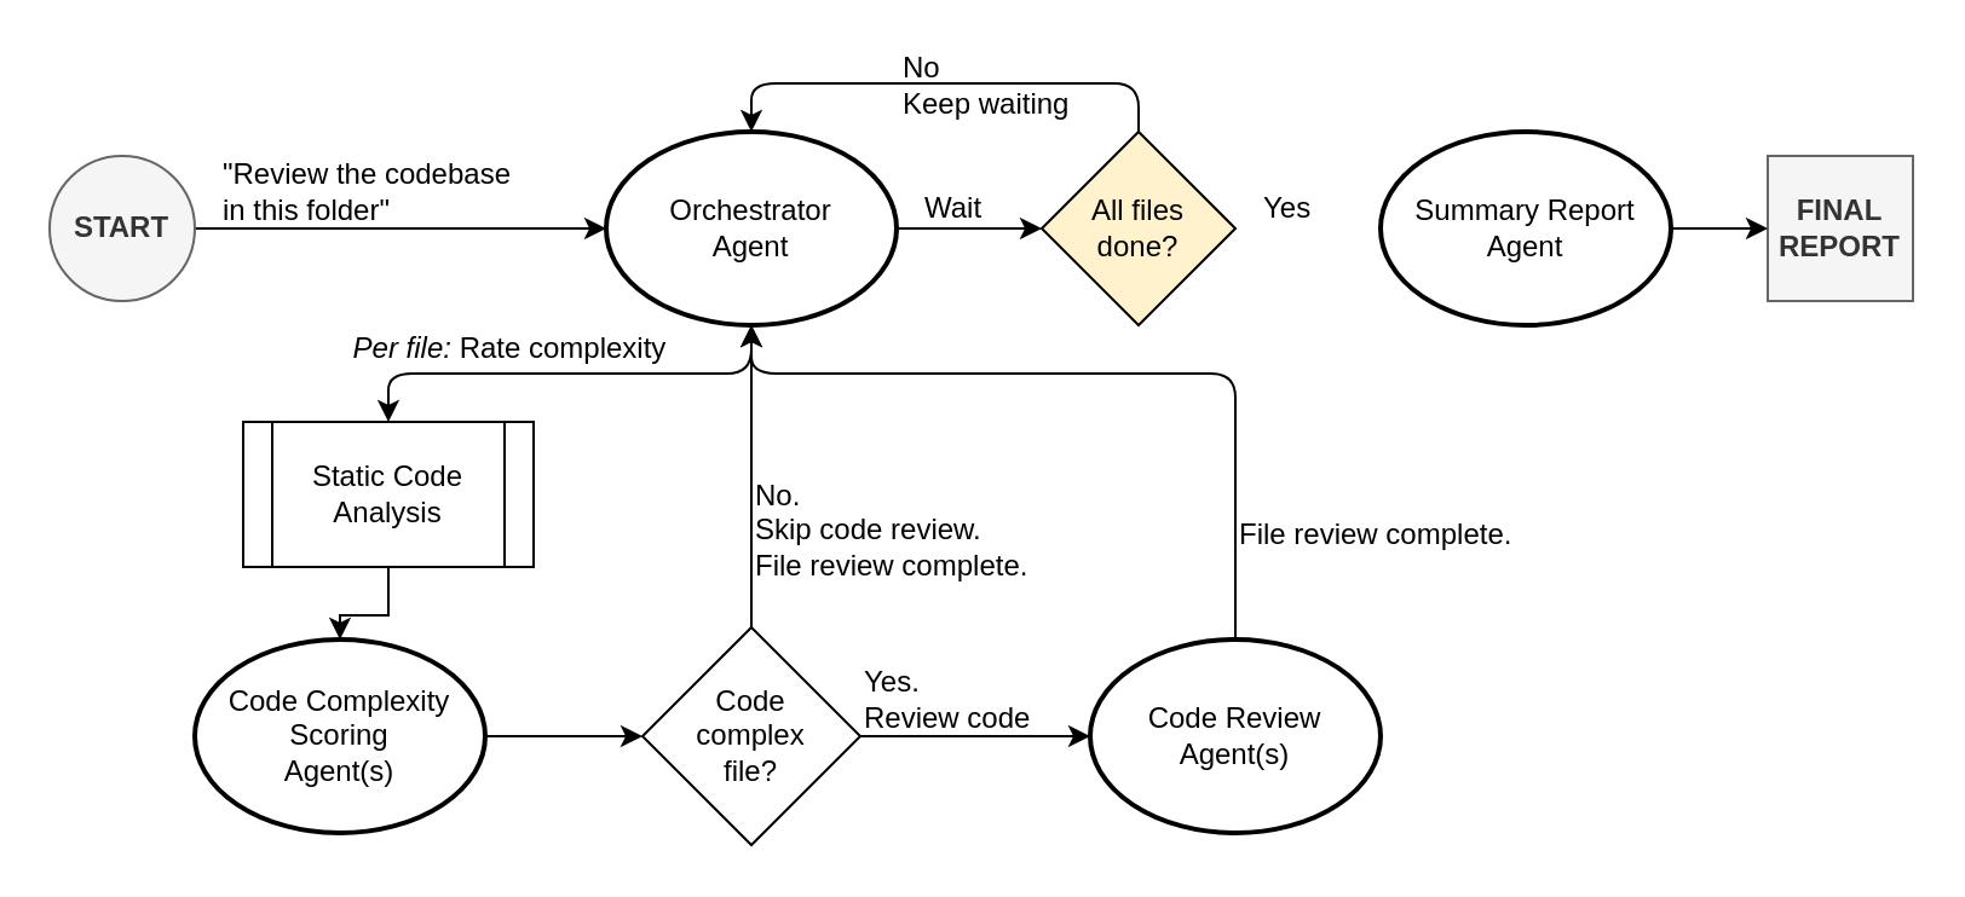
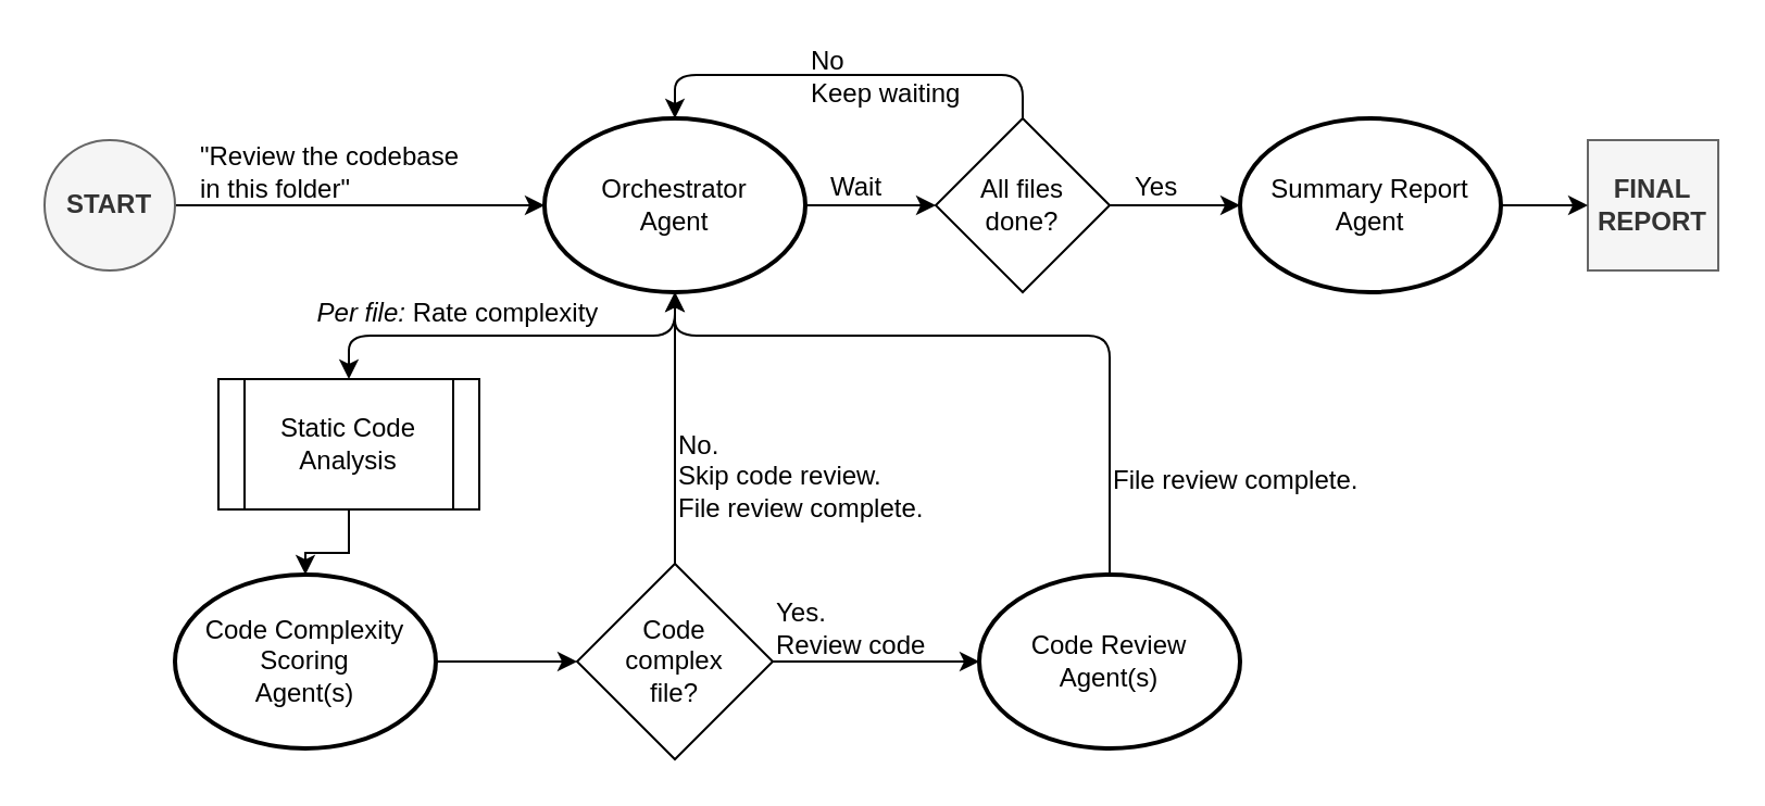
  <mxCell id="0" />
  <mxCell id="1" parent="0" />
  <mxCell id="2" style="edgeStyle=orthogonalEdgeStyle;rounded=0;orthogonalLoop=1;jettySize=auto;html=1;entryX=0;entryY=0.5;entryDx=0;entryDy=0;" edge="1" parent="1" source="3" target="7"><mxGeometry relative="1" as="geometry" /></mxCell>
  <mxCell id="3" value="&lt;b&gt;START&lt;/b&gt;" style="ellipse;whiteSpace=wrap;html=1;aspect=fixed;fillColor=#f5f5f5;fontColor=#333333;strokeColor=#666666;" vertex="1" parent="1"><mxGeometry x="20" y="64" width="60" height="60" as="geometry" /></mxCell>
  <mxCell id="4" value="&lt;b&gt;FINAL&lt;br&gt;REPORT&lt;/b&gt;" style="whiteSpace=wrap;html=1;aspect=fixed;fillColor=#f5f5f5;fontColor=#333333;strokeColor=#666666;rounded=0;" vertex="1" parent="1"><mxGeometry x="730" y="64" width="60" height="60" as="geometry" /></mxCell>
  <mxCell id="5" style="edgeStyle=orthogonalEdgeStyle;rounded=1;orthogonalLoop=1;jettySize=auto;html=1;exitX=0.5;exitY=1;exitDx=0;exitDy=0;curved=0;" edge="1" parent="1" source="7" target="18"><mxGeometry relative="1" as="geometry" /></mxCell>
  <mxCell id="6" style="edgeStyle=orthogonalEdgeStyle;rounded=0;orthogonalLoop=1;jettySize=auto;html=1;exitX=1;exitY=0.5;exitDx=0;exitDy=0;entryX=0;entryY=0.5;entryDx=0;entryDy=0;" edge="1" parent="1" source="7" target="23"><mxGeometry relative="1" as="geometry" /></mxCell>
  <mxCell id="7" value="Orchestrator&lt;br&gt;Agent" style="ellipse;whiteSpace=wrap;html=1;strokeWidth=2;" vertex="1" parent="1"><mxGeometry x="250" y="54" width="120" height="80" as="geometry" /></mxCell>
  <mxCell id="8" style="edgeStyle=orthogonalEdgeStyle;rounded=0;orthogonalLoop=1;jettySize=auto;html=1;exitX=1;exitY=0.5;exitDx=0;exitDy=0;entryX=0;entryY=0.5;entryDx=0;entryDy=0;" edge="1" parent="1" source="9" target="16"><mxGeometry relative="1" as="geometry" /></mxCell>
  <mxCell id="9" value="Code Complexity Scoring&lt;br&gt;Agent(s)" style="ellipse;whiteSpace=wrap;html=1;strokeWidth=2;" vertex="1" parent="1"><mxGeometry x="80" y="264" width="120" height="80" as="geometry" /></mxCell>
  <mxCell id="10" style="edgeStyle=orthogonalEdgeStyle;rounded=1;orthogonalLoop=1;jettySize=auto;html=1;exitX=0.5;exitY=0;exitDx=0;exitDy=0;curved=0;" edge="1" parent="1" source="11"><mxGeometry relative="1" as="geometry"><mxPoint x="310" y="134" as="targetPoint" /><Array as="points"><mxPoint x="510" y="154" /><mxPoint x="310" y="154" /></Array></mxGeometry></mxCell>
  <mxCell id="11" value="Code Review&lt;br&gt;Agent(s)" style="ellipse;whiteSpace=wrap;html=1;strokeWidth=2;" vertex="1" parent="1"><mxGeometry x="450" y="264" width="120" height="80" as="geometry" /></mxCell>
  <mxCell id="12" style="edgeStyle=orthogonalEdgeStyle;rounded=0;orthogonalLoop=1;jettySize=auto;html=1;exitX=1;exitY=0.5;exitDx=0;exitDy=0;entryX=0;entryY=0.5;entryDx=0;entryDy=0;" edge="1" parent="1" source="13" target="4"><mxGeometry relative="1" as="geometry" /></mxCell>
  <mxCell id="13" value="Summary Report Agent" style="ellipse;whiteSpace=wrap;html=1;strokeWidth=2;" vertex="1" parent="1"><mxGeometry x="570" y="54" width="120" height="80" as="geometry" /></mxCell>
  <mxCell id="14" style="edgeStyle=orthogonalEdgeStyle;rounded=0;orthogonalLoop=1;jettySize=auto;html=1;exitX=1;exitY=0.5;exitDx=0;exitDy=0;entryX=0;entryY=0.5;entryDx=0;entryDy=0;" edge="1" parent="1" source="16" target="11"><mxGeometry relative="1" as="geometry" /></mxCell>
  <mxCell id="15" style="edgeStyle=orthogonalEdgeStyle;rounded=1;orthogonalLoop=1;jettySize=auto;html=1;curved=0;entryX=0.5;entryY=1;entryDx=0;entryDy=0;entryPerimeter=0;" edge="1" parent="1" source="16" target="7"><mxGeometry relative="1" as="geometry"><mxPoint x="310" y="144" as="targetPoint" /></mxGeometry></mxCell>
  <mxCell id="16" value="Code&lt;br&gt;complex&lt;br&gt;file?" style="rhombus;whiteSpace=wrap;html=1;" vertex="1" parent="1"><mxGeometry x="265" y="259" width="90" height="90" as="geometry" /></mxCell>
  <mxCell id="17" style="edgeStyle=orthogonalEdgeStyle;rounded=0;orthogonalLoop=1;jettySize=auto;html=1;entryX=0.5;entryY=0;entryDx=0;entryDy=0;" edge="1" parent="1" source="18" target="9"><mxGeometry relative="1" as="geometry" /></mxCell>
  <mxCell id="18" value="Static Code Analysis" style="shape=process;whiteSpace=wrap;html=1;backgroundOutline=1;" vertex="1" parent="1"><mxGeometry x="100" y="174" width="120" height="60" as="geometry" /></mxCell>
  <mxCell id="19" value="Yes. &lt;br&gt;Review code" style="text;html=1;align=left;verticalAlign=middle;whiteSpace=wrap;rounded=0;" vertex="1" parent="1"><mxGeometry x="355" y="274" width="90" height="30" as="geometry" /></mxCell>
  <mxCell id="20" value="No.&lt;br&gt;Skip code review.&lt;br&gt;File review complete." style="text;html=1;align=left;verticalAlign=middle;whiteSpace=wrap;rounded=0;" vertex="1" parent="1"><mxGeometry x="310" y="204" width="120" height="30" as="geometry" /></mxCell>
  <mxCell id="21" style="edgeStyle=orthogonalEdgeStyle;rounded=1;orthogonalLoop=1;jettySize=auto;html=1;exitX=0.5;exitY=0;exitDx=0;exitDy=0;entryX=0.5;entryY=0;entryDx=0;entryDy=0;curved=0;" edge="1" parent="1" source="23" target="7"><mxGeometry relative="1" as="geometry" /></mxCell>
- <mxCell id="23" value="All files&lt;br&gt;done?" style="rhombus;whiteSpace=wrap;html=1;fillColor=#fff2cc;" vertex="1" parent="1"><mxGeometry x="430" y="54" width="80" height="80" as="geometry" /></mxCell>
+ <mxCell id="22" style="edgeStyle=orthogonalEdgeStyle;rounded=0;orthogonalLoop=1;jettySize=auto;html=1;exitX=1;exitY=0.5;exitDx=0;exitDy=0;entryX=0;entryY=0.5;entryDx=0;entryDy=0;" edge="1" parent="1" source="23" target="13"><mxGeometry relative="1" as="geometry" /></mxCell>
+ <mxCell id="23" value="All files&lt;br&gt;done?" style="rhombus;whiteSpace=wrap;html=1;" vertex="1" parent="1"><mxGeometry x="430" y="54" width="80" height="80" as="geometry" /></mxCell>
  <mxCell id="24" value="No&lt;div&gt;Keep waiting&lt;/div&gt;" style="text;html=1;align=left;verticalAlign=middle;whiteSpace=wrap;rounded=0;" vertex="1" parent="1"><mxGeometry x="371" y="20" width="90" height="30" as="geometry" /></mxCell>
  <mxCell id="25" value="Yes" style="text;html=1;align=left;verticalAlign=middle;whiteSpace=wrap;rounded=0;" vertex="1" parent="1"><mxGeometry x="520" y="71" width="30" height="30" as="geometry" /></mxCell>
  <mxCell id="26" value="File review complete." style="text;html=1;align=left;verticalAlign=middle;whiteSpace=wrap;rounded=0;" vertex="1" parent="1"><mxGeometry x="510" y="206" width="120" height="30" as="geometry" /></mxCell>
  <mxCell id="27" value="Wait" style="text;html=1;align=left;verticalAlign=middle;whiteSpace=wrap;rounded=0;" vertex="1" parent="1"><mxGeometry x="380" y="71" width="30" height="30" as="geometry" /></mxCell>
  <mxCell id="28" value="&quot;Review the codebase &lt;br&gt;in this folder&quot;" style="text;html=1;align=left;verticalAlign=middle;whiteSpace=wrap;rounded=0;" vertex="1" parent="1"><mxGeometry x="90" y="64" width="150" height="30" as="geometry" /></mxCell>
  <mxCell id="29" value="&lt;i&gt;Per file:&lt;/i&gt; Rate complexity" style="text;html=1;align=center;verticalAlign=middle;whiteSpace=wrap;rounded=0;" vertex="1" parent="1"><mxGeometry x="133" y="129" width="155" height="30" as="geometry" /></mxCell>
